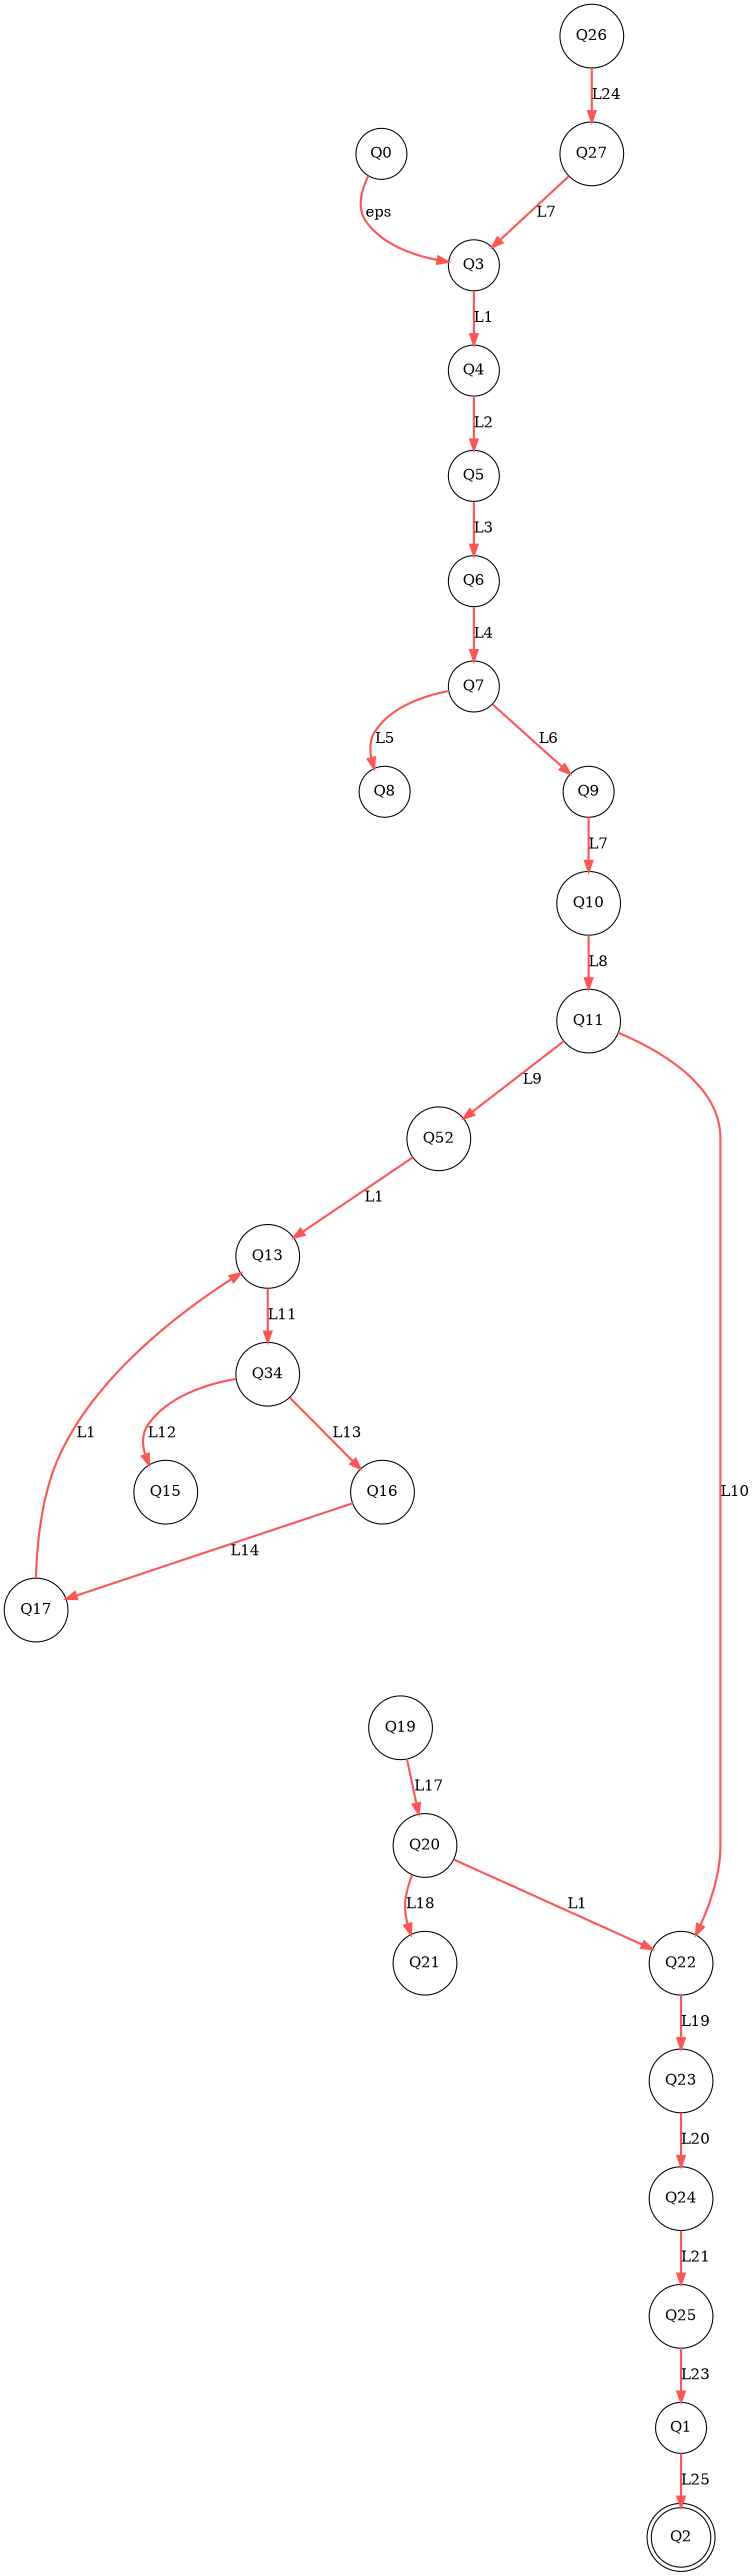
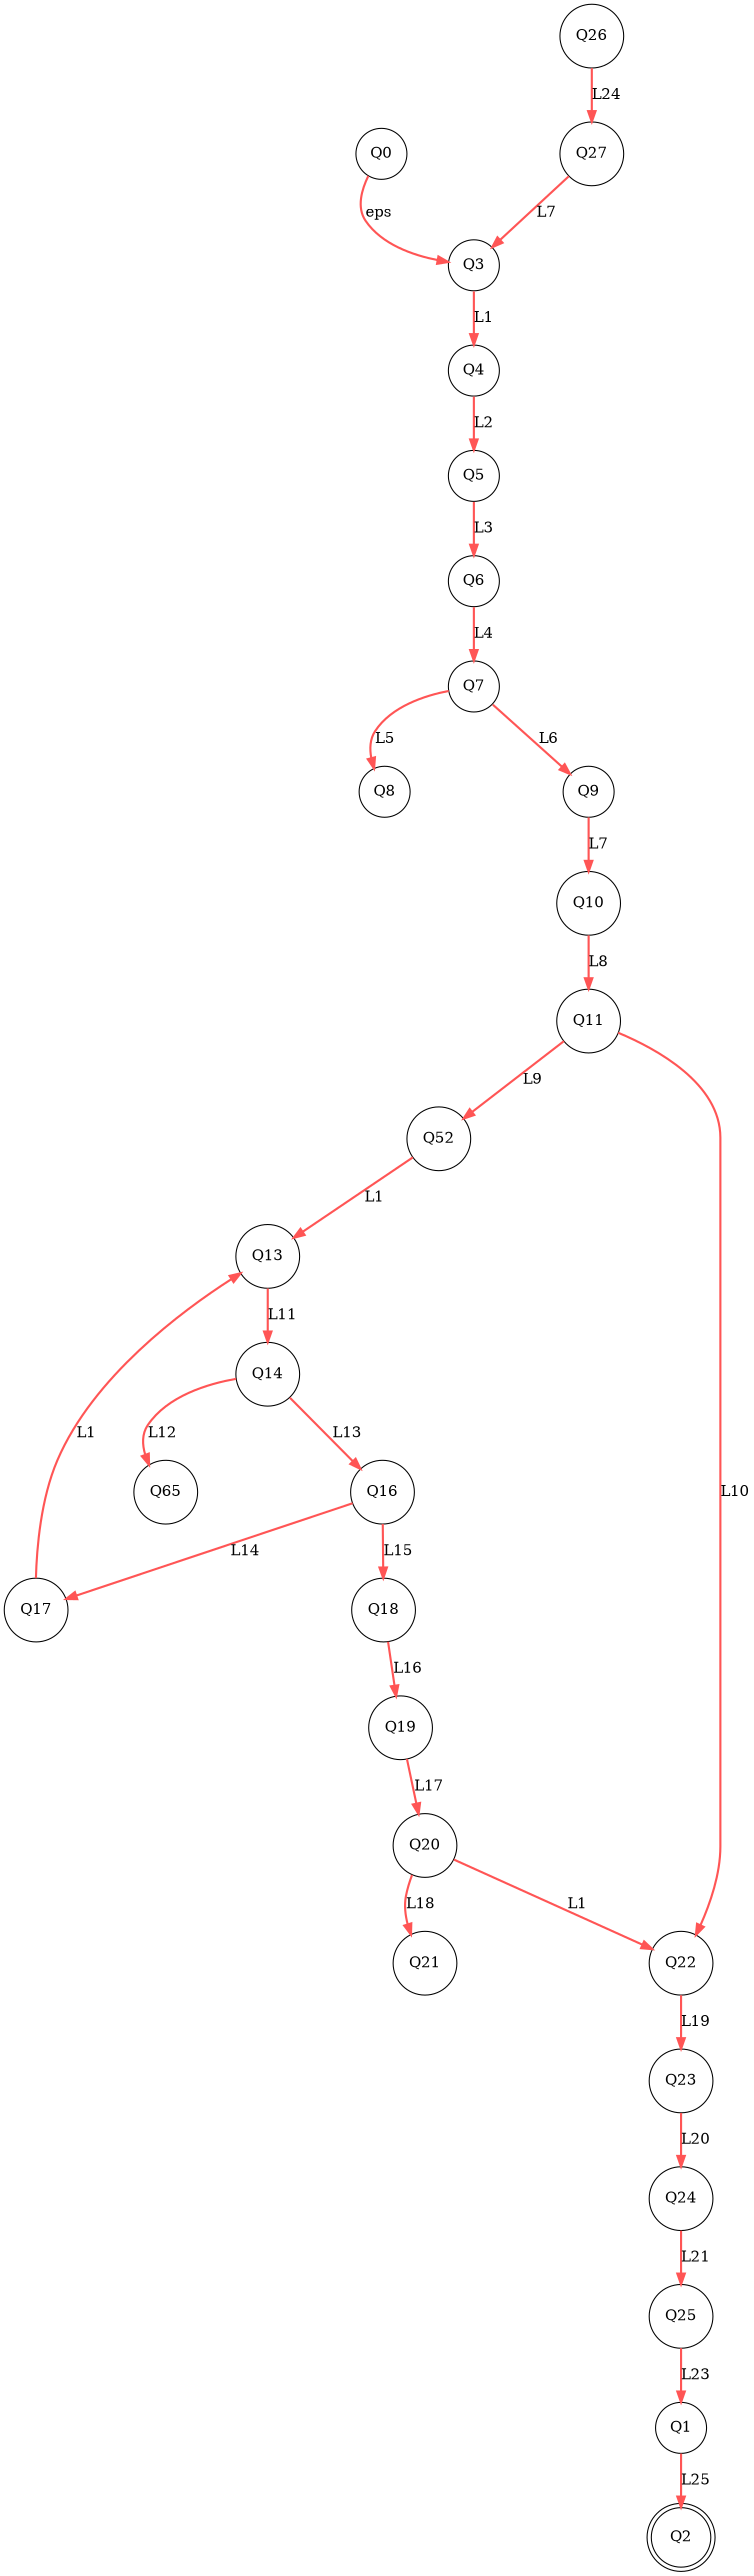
  digraph {
    nodesep=2.0
    node [shape=circle]
    edge [color="#ff5555" style=bold]
    Q0
    Q3
    Q4
    Q5
    Q2 [peripheries=2]
    Q1
    Q6
    Q7
    Q8
    Q9
    Q10
    Q11
    n13 [label=Q52]
    Q22
    Q13
    Q23
-   Q14 [label=Q34]
+   Q14
    Q24
-   Q15
+   Q15 [label=Q65]
    Q16
    Q17
+   Q18
    Q19
    Q20
    Q21
    Q25
    Q26
    Q27
    Q0 -> Q3 [label=eps]
    Q3 -> Q4 [label=L1]
    Q4 -> Q5 [label=L2]
    Q5 -> Q6 [label=L3]
    Q1 -> Q2 [label=L25]
    Q6 -> Q7 [label=L4]
    Q7 -> Q8 [label=L5]
    Q7 -> Q9 [label=L6]
    Q9 -> Q10 [label=L7]
    Q10 -> Q11 [label=L8]
    Q11 -> n13 [label=L9]
    Q11 -> Q22 [label=L10]
    n13 -> Q13 [label=L1]
    Q22 -> Q23 [label=L19]
    Q13 -> Q14 [label=L11]
    Q23 -> Q24 [label=L20]
    Q14 -> Q15 [label=L12]
    Q14 -> Q16 [label=L13]
    Q24 -> Q25 [label=L21]
    Q16 -> Q17 [label=L14]
+   Q16 -> Q18 [label=L15]
    Q17 -> Q13 [label=L1]
+   Q18 -> Q19 [label=L16]
    Q19 -> Q20 [label=L17]
    Q20 -> Q22 [label=L1]
    Q20 -> Q21 [label=L18]
    Q25 -> Q1 [label=L23]
    Q26 -> Q27 [label=L24]
    Q27 -> Q3 [label=L7]
  }
